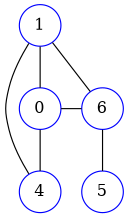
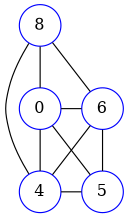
  graph {
    rankdir=TD
    node [color=blue shape=circle]
    n1 [label=0]
    n2 [label=6]
    4
    5
-   1
+   1 [label=8]
    subgraph sub_1 {
      rank=same
      n1
      n2
    }
    subgraph sub_2 {
      rank=same
      4
      5
    }
    n1 -- n2
    n1 -- 4
+   n1 -- 5
+   n2 -- 4
    n2 -- 5
+   4 -- 5
    1 -- n1
    1 -- n2
    1 -- 4
  }
